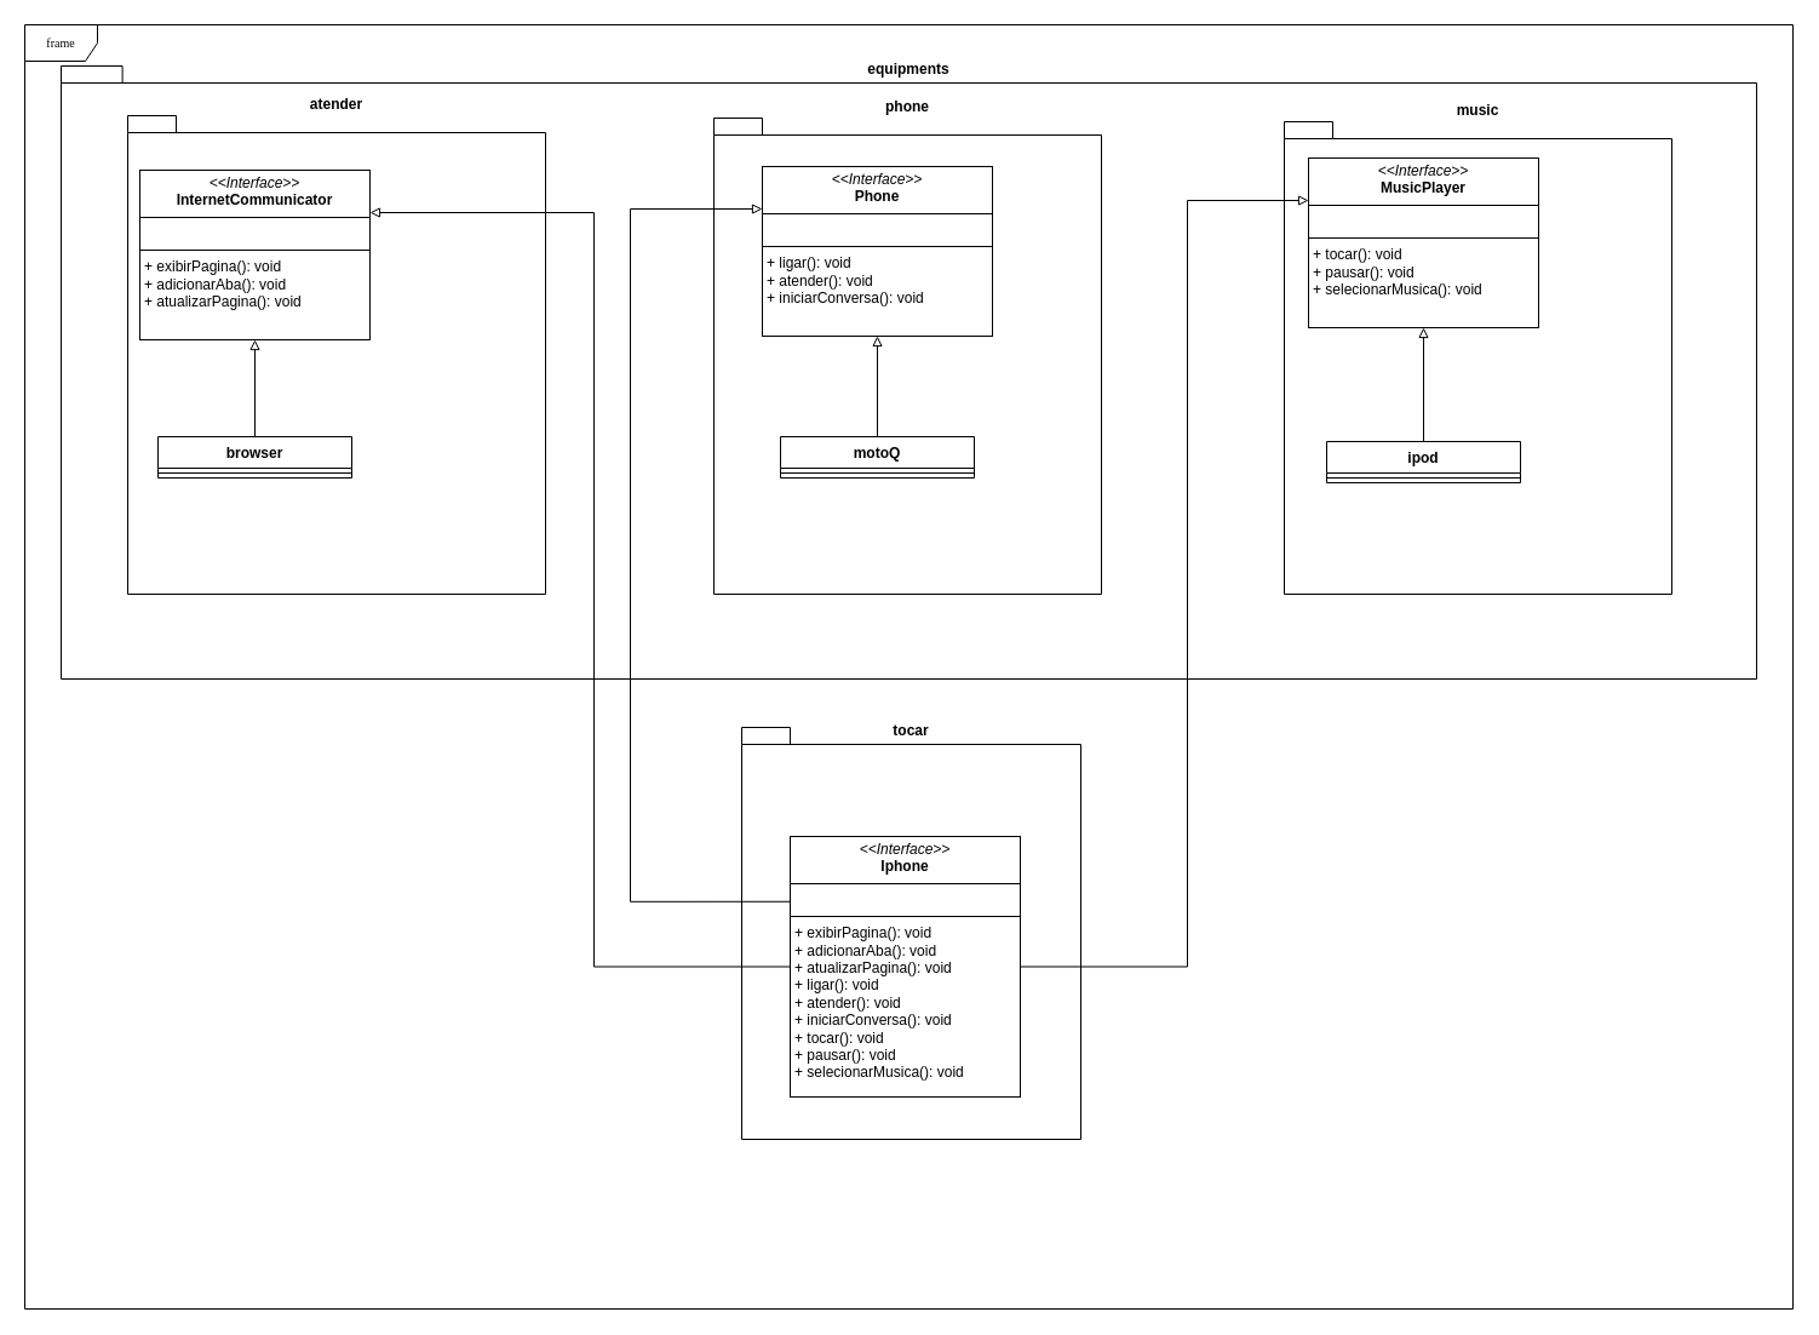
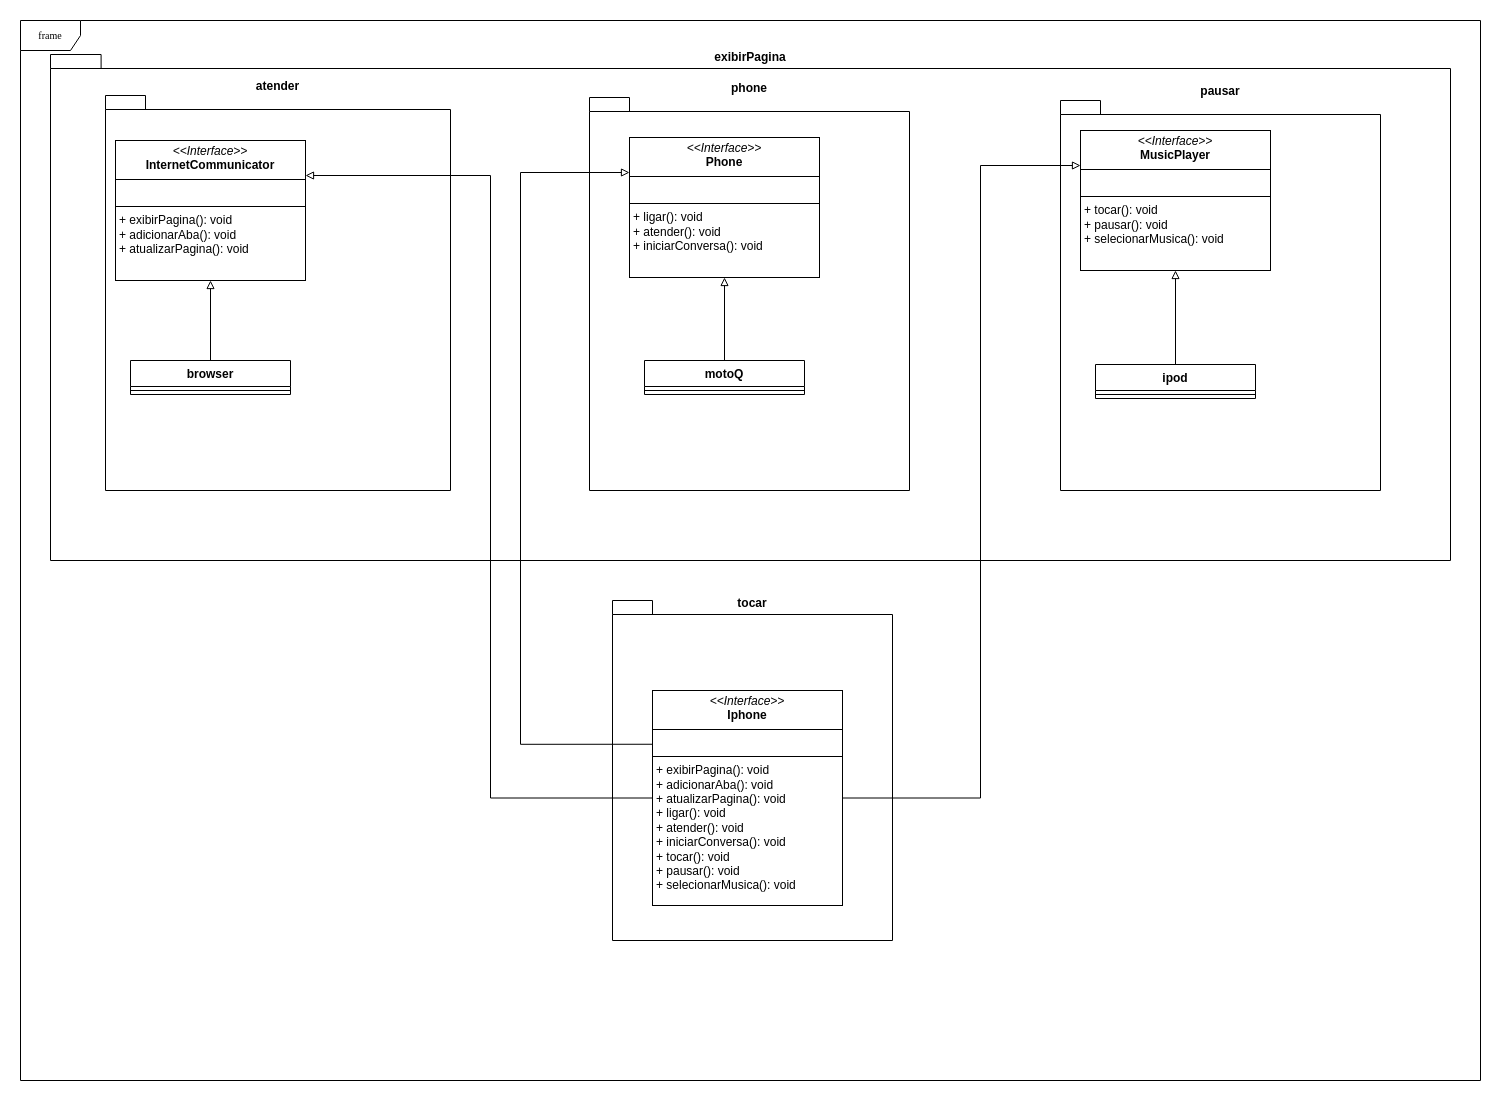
  <mxCell id="0" />
  <mxCell id="1" parent="0" />
  <mxCell id="2" value="frame" style="shape=umlFrame;whiteSpace=wrap;html=1;rounded=0;shadow=0;comic=0;labelBackgroundColor=none;strokeWidth=1;fontFamily=Verdana;fontSize=10;align=center;" parent="1" vertex="1"><mxGeometry x="20" y="20" width="1460" height="1060" as="geometry" /></mxCell>
- <mxCell id="3" value="equipments" style="shape=folder;fontStyle=1;spacingTop=10;tabWidth=40;tabHeight=14;tabPosition=left;html=1;whiteSpace=wrap;labelPosition=center;verticalLabelPosition=top;align=center;verticalAlign=bottom;spacing=-10;" parent="1" vertex="1"><mxGeometry x="50" y="54" width="1400" height="506" as="geometry" /></mxCell>
+ <mxCell id="3" value="exibirPagina" style="shape=folder;fontStyle=1;spacingTop=10;tabWidth=40;tabHeight=14;tabPosition=left;html=1;whiteSpace=wrap;labelPosition=center;verticalLabelPosition=top;align=center;verticalAlign=bottom;spacing=-10;" parent="1" vertex="1"><mxGeometry x="50" y="54" width="1400" height="506" as="geometry" /></mxCell>
  <mxCell id="4" value="&lt;span style=&quot;background-color: initial;&quot;&gt;atender&lt;/span&gt;" style="shape=folder;fontStyle=1;spacingTop=10;tabWidth=40;tabHeight=14;tabPosition=left;html=1;whiteSpace=wrap;labelPosition=center;verticalLabelPosition=top;align=center;verticalAlign=bottom;" parent="1" vertex="1"><mxGeometry x="105" y="95" width="345" height="395" as="geometry" /></mxCell>
  <mxCell id="5" value="phone" style="shape=folder;fontStyle=1;spacingTop=10;tabWidth=40;tabHeight=14;tabPosition=left;html=1;whiteSpace=wrap;labelPosition=center;verticalLabelPosition=top;align=center;verticalAlign=bottom;" parent="1" vertex="1"><mxGeometry x="589" y="97" width="320" height="393" as="geometry" /></mxCell>
- <mxCell id="6" value="music" style="shape=folder;fontStyle=1;spacingTop=10;tabWidth=40;tabHeight=14;tabPosition=left;html=1;whiteSpace=wrap;labelPosition=center;verticalLabelPosition=top;align=center;verticalAlign=bottom;" parent="1" vertex="1"><mxGeometry x="1060" y="100" width="320" height="390" as="geometry" /></mxCell>
+ <mxCell id="6" value="pausar" style="shape=folder;fontStyle=1;spacingTop=10;tabWidth=40;tabHeight=14;tabPosition=left;html=1;whiteSpace=wrap;labelPosition=center;verticalLabelPosition=top;align=center;verticalAlign=bottom;" parent="1" vertex="1"><mxGeometry x="1060" y="100" width="320" height="390" as="geometry" /></mxCell>
  <mxCell id="7" value="&lt;p style=&quot;margin:0px;margin-top:4px;text-align:center;&quot;&gt;&lt;i&gt;&amp;lt;&amp;lt;Interface&amp;gt;&amp;gt;&lt;/i&gt;&lt;br&gt;&lt;b&gt;MusicPlayer&lt;/b&gt;&lt;br&gt;&lt;/p&gt;&lt;hr size=&quot;1&quot; style=&quot;border-style:solid;&quot;&gt;&lt;p style=&quot;margin:0px;margin-left:4px;&quot;&gt;&lt;br&gt;&lt;/p&gt;&lt;hr size=&quot;1&quot; style=&quot;border-style:solid;&quot;&gt;&lt;p style=&quot;margin:0px;margin-left:4px;&quot;&gt;+ tocar(): void&lt;br&gt;+ pausar(): void&lt;br&gt;&lt;/p&gt;&lt;p style=&quot;margin:0px;margin-left:4px;&quot;&gt;+ selecionarMusica(): void&lt;br&gt;&lt;/p&gt;" style="verticalAlign=top;align=left;overflow=fill;html=1;whiteSpace=wrap;" parent="1" vertex="1"><mxGeometry x="1080" y="130" width="190" height="140" as="geometry" /></mxCell>
  <mxCell id="8" value="&lt;p style=&quot;margin:0px;margin-top:4px;text-align:center;&quot;&gt;&lt;i&gt;&amp;lt;&amp;lt;Interface&amp;gt;&amp;gt;&lt;/i&gt;&lt;br&gt;&lt;b&gt;InternetCommunicator&lt;/b&gt;&lt;br&gt;&lt;/p&gt;&lt;hr size=&quot;1&quot; style=&quot;border-style:solid;&quot;&gt;&lt;p style=&quot;margin:0px;margin-left:4px;&quot;&gt;&lt;br&gt;&lt;/p&gt;&lt;hr size=&quot;1&quot; style=&quot;border-style:solid;&quot;&gt;&lt;p style=&quot;margin:0px;margin-left:4px;&quot;&gt;+ exibirPagina(): void&lt;br&gt;+ adicionarAba(): void&lt;/p&gt;&lt;p style=&quot;margin:0px;margin-left:4px;&quot;&gt;+ atualizarPagina(): void&lt;br&gt;&lt;/p&gt;" style="verticalAlign=top;align=left;overflow=fill;html=1;whiteSpace=wrap;" parent="1" vertex="1"><mxGeometry x="115" y="140" width="190" height="140" as="geometry" /></mxCell>
  <mxCell id="9" value="&lt;p style=&quot;margin:0px;margin-top:4px;text-align:center;&quot;&gt;&lt;i&gt;&amp;lt;&amp;lt;Interface&amp;gt;&amp;gt;&lt;/i&gt;&lt;br&gt;&lt;b&gt;Phone&lt;/b&gt;&lt;br&gt;&lt;/p&gt;&lt;hr size=&quot;1&quot; style=&quot;border-style:solid;&quot;&gt;&lt;p style=&quot;margin:0px;margin-left:4px;&quot;&gt;&lt;br&gt;&lt;/p&gt;&lt;hr size=&quot;1&quot; style=&quot;border-style:solid;&quot;&gt;&lt;p style=&quot;margin:0px;margin-left:4px;&quot;&gt;+ ligar(): void&lt;br&gt;+ atender(): void&lt;/p&gt;&lt;p style=&quot;margin:0px;margin-left:4px;&quot;&gt;+ iniciarConversa(): void&lt;br&gt;&lt;/p&gt;" style="verticalAlign=top;align=left;overflow=fill;html=1;whiteSpace=wrap;" parent="1" vertex="1"><mxGeometry x="629" y="137" width="190" height="140" as="geometry" /></mxCell>
  <mxCell id="10" value="tocar" style="shape=folder;fontStyle=1;spacingTop=10;tabWidth=40;tabHeight=14;tabPosition=left;html=1;whiteSpace=wrap;labelPosition=center;verticalLabelPosition=top;align=center;verticalAlign=bottom;spacing=-10;" parent="1" vertex="1"><mxGeometry x="612" y="600" width="280" height="340" as="geometry" /></mxCell>
  <mxCell id="11" style="edgeStyle=orthogonalEdgeStyle;rounded=0;orthogonalLoop=1;jettySize=auto;html=1;entryX=1;entryY=0.25;entryDx=0;entryDy=0;strokeColor=default;align=center;verticalAlign=middle;fontFamily=Helvetica;fontSize=11;fontColor=default;labelBackgroundColor=default;endArrow=block;endFill=0;" parent="1" source="14" target="8" edge="1"><mxGeometry relative="1" as="geometry"><Array as="points"><mxPoint x="490" y="798" /><mxPoint x="490" y="175" /></Array></mxGeometry></mxCell>
  <mxCell id="12" style="edgeStyle=orthogonalEdgeStyle;rounded=0;orthogonalLoop=1;jettySize=auto;html=1;entryX=0;entryY=0.25;entryDx=0;entryDy=0;exitX=0;exitY=0.25;exitDx=0;exitDy=0;strokeColor=default;align=center;verticalAlign=middle;fontFamily=Helvetica;fontSize=11;fontColor=default;labelBackgroundColor=default;endArrow=block;endFill=0;" parent="1" source="14" target="9" edge="1"><mxGeometry relative="1" as="geometry"><Array as="points"><mxPoint x="520" y="744" /><mxPoint x="520" y="172" /></Array></mxGeometry></mxCell>
  <mxCell id="13" style="edgeStyle=orthogonalEdgeStyle;rounded=0;orthogonalLoop=1;jettySize=auto;html=1;entryX=0;entryY=0.25;entryDx=0;entryDy=0;strokeColor=default;align=center;verticalAlign=middle;fontFamily=Helvetica;fontSize=11;fontColor=default;labelBackgroundColor=default;endArrow=block;endFill=0;" parent="1" source="14" target="7" edge="1"><mxGeometry relative="1" as="geometry"><Array as="points"><mxPoint x="980" y="798" /><mxPoint x="980" y="165" /></Array></mxGeometry></mxCell>
  <mxCell id="14" value="&lt;p style=&quot;margin:0px;margin-top:4px;text-align:center;&quot;&gt;&lt;i&gt;&amp;lt;&amp;lt;Interface&amp;gt;&amp;gt;&lt;/i&gt;&lt;br&gt;&lt;b&gt;Iphone&lt;/b&gt;&lt;br&gt;&lt;/p&gt;&lt;hr size=&quot;1&quot; style=&quot;border-style:solid;&quot;&gt;&lt;p style=&quot;margin:0px;margin-left:4px;&quot;&gt;&lt;br&gt;&lt;/p&gt;&lt;hr size=&quot;1&quot; style=&quot;border-style:solid;&quot;&gt;&lt;p style=&quot;margin:0px;margin-left:4px;&quot;&gt;+ exibirPagina(): void&lt;br&gt;+ adicionarAba(): void&lt;/p&gt;&lt;p style=&quot;margin:0px;margin-left:4px;&quot;&gt;+ atualizarPagina(): void&lt;br&gt;&lt;/p&gt;&lt;p style=&quot;margin: 0px 0px 0px 4px;&quot;&gt;+ ligar(): void&lt;br&gt;+ atender(): void&lt;/p&gt;&lt;p style=&quot;margin: 0px 0px 0px 4px;&quot;&gt;+ iniciarConversa(): void&lt;/p&gt;&lt;p style=&quot;margin: 0px 0px 0px 4px;&quot;&gt;+ tocar(): void&lt;br&gt;+ pausar(): void&lt;br&gt;&lt;/p&gt;&lt;p style=&quot;margin: 0px 0px 0px 4px;&quot;&gt;+ selecionarMusica(): void&lt;/p&gt;" style="verticalAlign=top;align=left;overflow=fill;html=1;whiteSpace=wrap;" parent="1" vertex="1"><mxGeometry x="652" y="690" width="190" height="215" as="geometry" /></mxCell>
  <mxCell id="15" style="edgeStyle=orthogonalEdgeStyle;rounded=0;orthogonalLoop=1;jettySize=auto;html=1;strokeColor=default;align=center;verticalAlign=middle;fontFamily=Helvetica;fontSize=11;fontColor=default;labelBackgroundColor=default;endArrow=block;endFill=0;" parent="1" source="16" target="9" edge="1"><mxGeometry relative="1" as="geometry" /></mxCell>
  <mxCell id="16" value="motoQ" style="swimlane;fontStyle=1;align=center;verticalAlign=top;childLayout=stackLayout;horizontal=1;startSize=26;horizontalStack=0;resizeParent=1;resizeParentMax=0;resizeLast=0;collapsible=1;marginBottom=0;whiteSpace=wrap;html=1;" parent="1" vertex="1"><mxGeometry x="644" y="360" width="160" height="34" as="geometry" /></mxCell>
  <mxCell id="17" value="" style="line;strokeWidth=1;fillColor=none;align=left;verticalAlign=middle;spacingTop=-1;spacingLeft=3;spacingRight=3;rotatable=0;labelPosition=right;points=[];portConstraint=eastwest;strokeColor=inherit;" parent="16" vertex="1"><mxGeometry y="26" width="160" height="8" as="geometry" /></mxCell>
  <mxCell id="18" style="edgeStyle=orthogonalEdgeStyle;rounded=0;orthogonalLoop=1;jettySize=auto;html=1;entryX=0.5;entryY=1;entryDx=0;entryDy=0;endArrow=block;endFill=0;" parent="1" source="19" target="8" edge="1"><mxGeometry relative="1" as="geometry" /></mxCell>
  <mxCell id="19" value="browser" style="swimlane;fontStyle=1;align=center;verticalAlign=top;childLayout=stackLayout;horizontal=1;startSize=26;horizontalStack=0;resizeParent=1;resizeParentMax=0;resizeLast=0;collapsible=1;marginBottom=0;whiteSpace=wrap;html=1;" parent="1" vertex="1"><mxGeometry x="130" y="360" width="160" height="34" as="geometry" /></mxCell>
  <mxCell id="20" value="" style="line;strokeWidth=1;fillColor=none;align=left;verticalAlign=middle;spacingTop=-1;spacingLeft=3;spacingRight=3;rotatable=0;labelPosition=right;points=[];portConstraint=eastwest;strokeColor=inherit;" parent="19" vertex="1"><mxGeometry y="26" width="160" height="8" as="geometry" /></mxCell>
  <mxCell id="21" style="edgeStyle=orthogonalEdgeStyle;rounded=0;orthogonalLoop=1;jettySize=auto;html=1;entryX=0.5;entryY=1;entryDx=0;entryDy=0;strokeColor=default;align=center;verticalAlign=middle;fontFamily=Helvetica;fontSize=11;fontColor=default;labelBackgroundColor=default;endArrow=block;endFill=0;" parent="1" source="22" target="7" edge="1"><mxGeometry relative="1" as="geometry" /></mxCell>
  <mxCell id="22" value="ipod" style="swimlane;fontStyle=1;align=center;verticalAlign=top;childLayout=stackLayout;horizontal=1;startSize=26;horizontalStack=0;resizeParent=1;resizeParentMax=0;resizeLast=0;collapsible=1;marginBottom=0;whiteSpace=wrap;html=1;" parent="1" vertex="1"><mxGeometry x="1095" y="364" width="160" height="34" as="geometry" /></mxCell>
  <mxCell id="23" value="" style="line;strokeWidth=1;fillColor=none;align=left;verticalAlign=middle;spacingTop=-1;spacingLeft=3;spacingRight=3;rotatable=0;labelPosition=right;points=[];portConstraint=eastwest;strokeColor=inherit;" parent="22" vertex="1"><mxGeometry y="26" width="160" height="8" as="geometry" /></mxCell>
